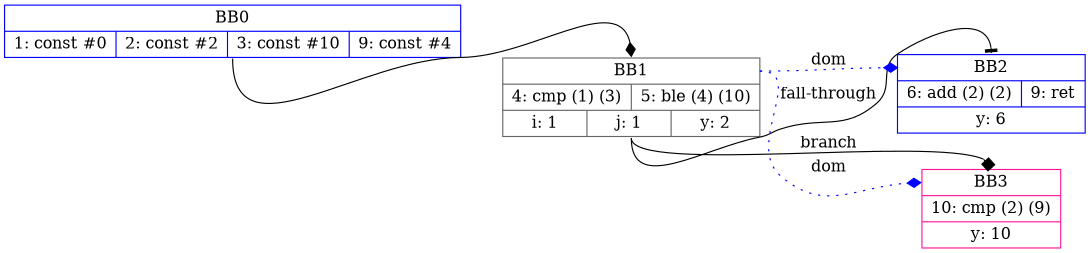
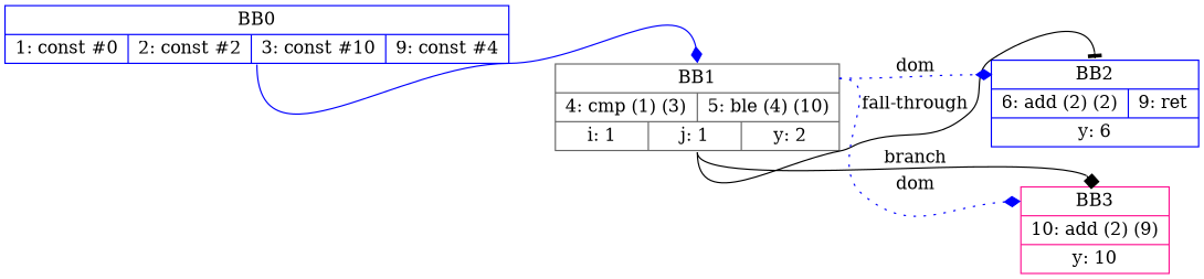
  digraph {
    rankdir=LR
    node [color=blue shape=record]
    edge [arrowhead=diamond headport=n tailport=s]
    n1 [label="<b>BB0 | {1: const #0|2: const #2|3: const #10|9: const #4}"]
    n2 [color=gray40 label="<b>BB1 | {4: cmp (1) (3)|5: ble (4) (10)}| {i: 1 | j: 1 | y: 2}"]
    n3 [label="<b>BB2 | {6: add (2) (2)|9: ret}| {y: 6}"]
-   n4 [color=deeppink label="<b>BB3 | {10: cmp (2) (9)}| {y: 10}"]
-   n1 -> n2
+   n4 [color=deeppink label="<b>BB3 | {10: add (2) (9)}| {y: 10}"]
+   n1 -> n2 [color=blue]
    n2 -> n3 [arrowhead=tee label="fall-through"]
    n2 -> n3 [color=blue headport=b label=dom style=dotted tailport=b]
    n2 -> n4 [arrowhead=box label=branch]
    n2 -> n4 [color=blue headport=b label=dom style=dotted tailport=b]
  }
